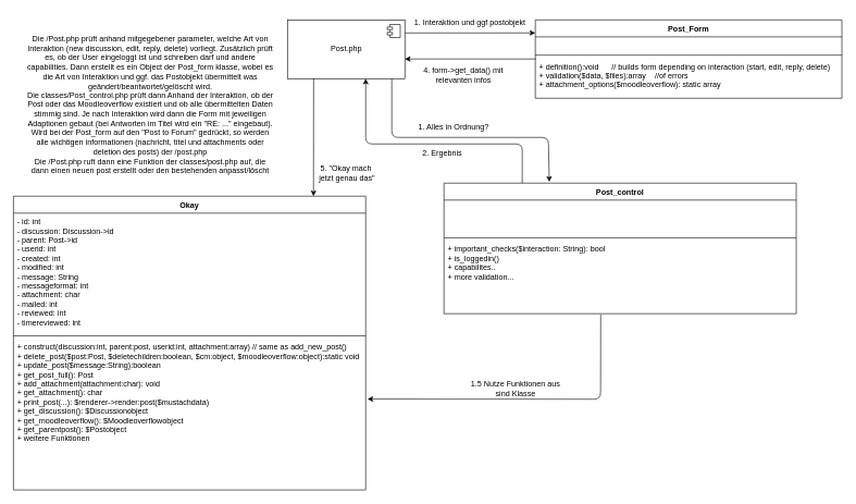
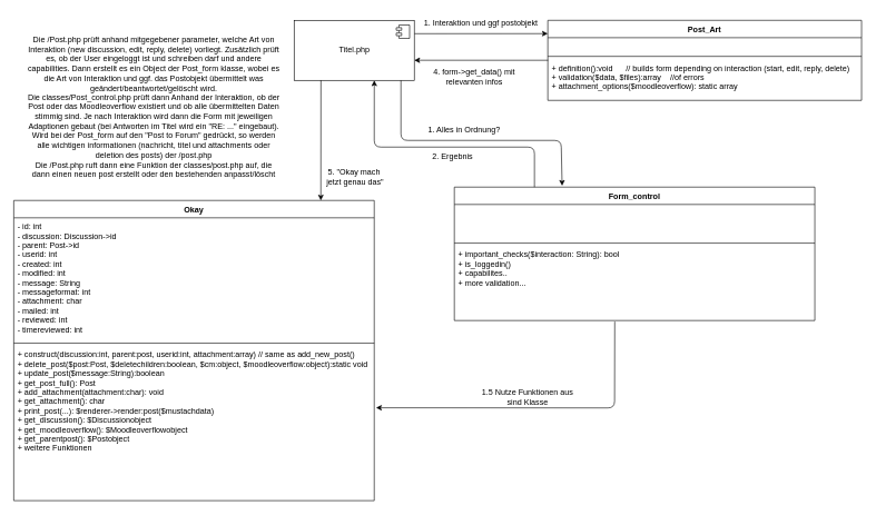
  <mxCell id="0" />
  <mxCell id="1" parent="0" />
  <mxCell id="2" value="Okay" style="swimlane;fontStyle=1;align=center;verticalAlign=top;childLayout=stackLayout;horizontal=1;startSize=26;horizontalStack=0;resizeParent=1;resizeParentMax=0;resizeLast=0;collapsible=1;marginBottom=0;" parent="1" vertex="1"><mxGeometry x="20" y="300" width="540" height="450" as="geometry"><mxRectangle x="-140" y="-60" width="70" height="30" as="alternateBounds" /></mxGeometry></mxCell>
  <mxCell id="3" value="- id: int&#10;- discussion: Discussion-&gt;id&#10;- parent: Post-&gt;id&#10;- userid: int&#10;- created: int&#10;- modified: int&#10;- message: String&#10;- messageformat: int&#10;- attachment: char&#10;- mailed: int&#10;- reviewed: int &#10;- timereviewed: int" style="text;strokeColor=none;fillColor=none;align=left;verticalAlign=top;spacingLeft=4;spacingRight=4;overflow=hidden;rotatable=0;points=[[0,0.5],[1,0.5]];portConstraint=eastwest;" parent="2" vertex="1"><mxGeometry y="26" width="540" height="184" as="geometry" /></mxCell>
  <mxCell id="4" value="" style="line;strokeWidth=1;fillColor=none;align=left;verticalAlign=middle;spacingTop=-1;spacingLeft=3;spacingRight=3;rotatable=0;labelPosition=right;points=[];portConstraint=eastwest;strokeColor=inherit;" parent="2" vertex="1"><mxGeometry y="210" width="540" height="8" as="geometry" /></mxCell>
  <mxCell id="5" value="+ construct(discussion:int, parent:post, userid:int, attachment:array) // same as add_new_post()&#10;+ delete_post($post:Post, $deletechildren:boolean, $cm:object, $moodleoverflow:object):static void&#10;+ update_post($message:String):boolean&#10;+ get_post_full(): Post&#10;+ add_attachment(attachment:char): void&#10;+ get_attachment(): char&#10;+ print_post(...): $renderer-&gt;render:post($mustachdata)&#10;+ get_discussion(): $Discussionobject&#10;+ get_moodleoverflow(): $Moodleoverflowobject&#10;+ get_parentpost(): $Postobject&#10;+ weitere Funktionen" style="text;strokeColor=none;fillColor=none;align=left;verticalAlign=top;spacingLeft=4;spacingRight=4;overflow=hidden;rotatable=0;points=[[0,0.5],[1,0.5]];portConstraint=eastwest;" parent="2" vertex="1"><mxGeometry y="218" width="540" height="232" as="geometry" /></mxCell>
- <mxCell id="6" value="Post_Form" style="swimlane;fontStyle=1;align=center;verticalAlign=top;childLayout=stackLayout;horizontal=1;startSize=26;horizontalStack=0;resizeParent=1;resizeParentMax=0;resizeLast=0;collapsible=1;marginBottom=0;" parent="1" vertex="1"><mxGeometry x="820" y="30" width="470" height="120" as="geometry" /></mxCell>
+ <mxCell id="6" value="Post_Art" style="swimlane;fontStyle=1;align=center;verticalAlign=top;childLayout=stackLayout;horizontal=1;startSize=26;horizontalStack=0;resizeParent=1;resizeParentMax=0;resizeLast=0;collapsible=1;marginBottom=0;" parent="1" vertex="1"><mxGeometry x="820" y="30" width="470" height="120" as="geometry" /></mxCell>
  <mxCell id="7" value=" &#10;" style="text;strokeColor=none;fillColor=none;align=left;verticalAlign=top;spacingLeft=4;spacingRight=4;overflow=hidden;rotatable=0;points=[[0,0.5],[1,0.5]];portConstraint=eastwest;" parent="6" vertex="1"><mxGeometry y="26" width="470" height="24" as="geometry" /></mxCell>
  <mxCell id="8" value="" style="line;strokeWidth=1;fillColor=none;align=left;verticalAlign=middle;spacingTop=-1;spacingLeft=3;spacingRight=3;rotatable=0;labelPosition=right;points=[];portConstraint=eastwest;strokeColor=inherit;" parent="6" vertex="1"><mxGeometry y="50" width="470" height="8" as="geometry" /></mxCell>
  <mxCell id="9" value="+ definition():void      // builds form depending on interaction (start, edit, reply, delete)&#10;+ validation($data, $files):array    //of errors&#10;+ attachment_options($moodleoverflow): static array" style="text;strokeColor=none;fillColor=none;align=left;verticalAlign=top;spacingLeft=4;spacingRight=4;overflow=hidden;rotatable=0;points=[[0,0.5],[1,0.5]];portConstraint=eastwest;" parent="6" vertex="1"><mxGeometry y="58" width="470" height="62" as="geometry" /></mxCell>
  <mxCell id="10" style="edgeStyle=none;html=1;entryX=0;entryY=0.166;entryDx=0;entryDy=0;entryPerimeter=0;" parent="1" target="6" edge="1"><mxGeometry relative="1" as="geometry"><mxPoint x="620" y="50" as="sourcePoint" /></mxGeometry></mxCell>
- <mxCell id="11" value="Post.php&lt;br&gt;" style="html=1;dropTarget=0;" parent="1" vertex="1"><mxGeometry x="440" y="30" width="180" height="90" as="geometry" /></mxCell>
+ <mxCell id="11" value="Titel.php&lt;br&gt;" style="html=1;dropTarget=0;" parent="1" vertex="1"><mxGeometry x="440" y="30" width="180" height="90" as="geometry" /></mxCell>
  <mxCell id="12" value="" style="shape=module;jettyWidth=8;jettyHeight=4;" parent="11" vertex="1"><mxGeometry x="1" width="20" height="20" relative="1" as="geometry"><mxPoint x="-27" y="7" as="offset" /></mxGeometry></mxCell>
  <mxCell id="13" value="Die /Post.php prüft anhand mitgegebener parameter, welche Art von Interaktion (new discussion, edit, reply, delete) vorliegt. Zusätzlich prüft es, ob der User eingeloggt ist und schreiben darf und andere capabilities. Dann erstellt es ein Object der Post_form klasse, wobei es die Art von Interaktion und ggf. das Postobjekt übermittelt was geändert/beantwortet/gelöscht wird.&lt;br&gt;Die classes/Post_control.php prüft dann Anhand der Interaktion, ob der Post oder das Moodleoverflow existiert und ob alle übermittelten Daten stimmig sind. Je nach Interaktion wird dann die Form mit jeweiligen Adaptionen gebaut (bei Antworten im Titel wird ein &quot;RE: ...&quot; eingebaut).&lt;br&gt;Wird bei der Post_form auf den &quot;Post to Forum&quot; gedrückt, so werden alle wichtigen informationen (nachricht, titel und attachments oder deletion des posts) der /post.php&lt;br&gt;Die /Post.php ruft dann eine Funktion der classes/post.php auf, die dann einen neuen post erstellt oder den bestehenden anpasst/löscht" style="text;html=1;strokeColor=none;fillColor=none;align=center;verticalAlign=middle;whiteSpace=wrap;rounded=0;" parent="1" vertex="1"><mxGeometry x="40" y="50" width="380" height="220" as="geometry" /></mxCell>
  <mxCell id="14" value="" style="endArrow=classic;html=1;exitX=0.001;exitY=0.03;exitDx=0;exitDy=0;exitPerimeter=0;entryX=1;entryY=0.665;entryDx=0;entryDy=0;entryPerimeter=0;" parent="1" source="9" target="11" edge="1"><mxGeometry width="50" height="50" relative="1" as="geometry"><mxPoint x="780" y="160" as="sourcePoint" /><mxPoint x="830" y="110" as="targetPoint" /></mxGeometry></mxCell>
  <mxCell id="15" value="" style="endArrow=classic;html=1;exitX=0.223;exitY=0.998;exitDx=0;exitDy=0;exitPerimeter=0;" parent="1" source="11" edge="1"><mxGeometry width="50" height="50" relative="1" as="geometry"><mxPoint x="530" y="340" as="sourcePoint" /><mxPoint x="480" y="300" as="targetPoint" /></mxGeometry></mxCell>
  <mxCell id="16" value="1. Interaktion und ggf postobjekt" style="text;html=1;strokeColor=none;fillColor=none;align=center;verticalAlign=middle;whiteSpace=wrap;rounded=0;" parent="1" vertex="1"><mxGeometry x="630" y="20" width="180" height="30" as="geometry" /></mxCell>
  <mxCell id="17" value="4. form-&amp;gt;get_data() mit relevanten infos" style="text;html=1;strokeColor=none;fillColor=none;align=center;verticalAlign=middle;whiteSpace=wrap;rounded=0;" parent="1" vertex="1"><mxGeometry x="635" y="100" width="150" height="30" as="geometry" /></mxCell>
  <mxCell id="18" value="5. &quot;Okay mach&lt;br&gt;&amp;nbsp;jetzt genau das&quot;" style="text;html=1;strokeColor=none;fillColor=none;align=center;verticalAlign=middle;whiteSpace=wrap;rounded=0;" parent="1" vertex="1"><mxGeometry x="480" y="250" width="100" height="30" as="geometry" /></mxCell>
- <mxCell id="19" value="Post_control" style="swimlane;fontStyle=1;align=center;verticalAlign=top;childLayout=stackLayout;horizontal=1;startSize=26;horizontalStack=0;resizeParent=1;resizeParentMax=0;resizeLast=0;collapsible=1;marginBottom=0;" vertex="1" parent="1"><mxGeometry x="680" y="280" width="540" height="200" as="geometry"><mxRectangle x="-140" y="-60" width="70" height="30" as="alternateBounds" /></mxGeometry></mxCell>
+ <mxCell id="19" value="Form_control" style="swimlane;fontStyle=1;align=center;verticalAlign=top;childLayout=stackLayout;horizontal=1;startSize=26;horizontalStack=0;resizeParent=1;resizeParentMax=0;resizeLast=0;collapsible=1;marginBottom=0;" vertex="1" parent="1"><mxGeometry x="680" y="280" width="540" height="200" as="geometry"><mxRectangle x="-140" y="-60" width="70" height="30" as="alternateBounds" /></mxGeometry></mxCell>
  <mxCell id="20" value="  " style="text;strokeColor=none;fillColor=none;align=left;verticalAlign=top;spacingLeft=4;spacingRight=4;overflow=hidden;rotatable=0;points=[[0,0.5],[1,0.5]];portConstraint=eastwest;" vertex="1" parent="19"><mxGeometry y="26" width="540" height="54" as="geometry" /></mxCell>
  <mxCell id="21" value="" style="line;strokeWidth=1;fillColor=none;align=left;verticalAlign=middle;spacingTop=-1;spacingLeft=3;spacingRight=3;rotatable=0;labelPosition=right;points=[];portConstraint=eastwest;strokeColor=inherit;" vertex="1" parent="19"><mxGeometry y="80" width="540" height="8" as="geometry" /></mxCell>
  <mxCell id="22" value="+ important_checks($interaction: String): bool&#10;+ is_loggedin()&#10;+ capabilites..&#10;+ more validation...&#10;" style="text;strokeColor=none;fillColor=none;align=left;verticalAlign=top;spacingLeft=4;spacingRight=4;overflow=hidden;rotatable=0;points=[[0,0.5],[1,0.5]];portConstraint=eastwest;" vertex="1" parent="19"><mxGeometry y="88" width="540" height="112" as="geometry" /></mxCell>
  <mxCell id="23" value="" style="endArrow=classic;html=1;entryX=0.299;entryY=-0.01;entryDx=0;entryDy=0;entryPerimeter=0;" edge="1" parent="1" target="19"><mxGeometry width="50" height="50" relative="1" as="geometry"><mxPoint x="600" y="120" as="sourcePoint" /><mxPoint x="770" y="210" as="targetPoint" /><Array as="points"><mxPoint x="600" y="210" /><mxPoint x="840" y="210" /></Array></mxGeometry></mxCell>
  <mxCell id="24" value="1. Alles in Ordnung?" style="text;html=1;strokeColor=none;fillColor=none;align=center;verticalAlign=middle;whiteSpace=wrap;rounded=0;" vertex="1" parent="1"><mxGeometry x="615" y="180" width="160" height="30" as="geometry" /></mxCell>
  <mxCell id="25" value="" style="endArrow=classic;html=1;entryX=0.667;entryY=1;entryDx=0;entryDy=0;entryPerimeter=0;" edge="1" parent="1" target="11"><mxGeometry width="50" height="50" relative="1" as="geometry"><mxPoint x="800" y="280" as="sourcePoint" /><mxPoint x="851.46" y="288" as="targetPoint" /><Array as="points"><mxPoint x="800" y="220" /><mxPoint x="560" y="220" /></Array></mxGeometry></mxCell>
  <mxCell id="26" value="2. Ergebnis" style="text;html=1;strokeColor=none;fillColor=none;align=center;verticalAlign=middle;whiteSpace=wrap;rounded=0;" vertex="1" parent="1"><mxGeometry x="620" y="220" width="115" height="30" as="geometry" /></mxCell>
  <mxCell id="27" value="" style="endArrow=classic;html=1;exitX=0.445;exitY=1.014;exitDx=0;exitDy=0;exitPerimeter=0;entryX=1.005;entryY=0.4;entryDx=0;entryDy=0;entryPerimeter=0;" edge="1" parent="1" source="22" target="5"><mxGeometry width="50" height="50" relative="1" as="geometry"><mxPoint x="900" y="580" as="sourcePoint" /><mxPoint x="920" y="650" as="targetPoint" /><Array as="points"><mxPoint x="920" y="611" /></Array></mxGeometry></mxCell>
  <mxCell id="28" value="1.5 Nutze Funktionen aus sind Klasse&lt;br&gt;" style="text;html=1;strokeColor=none;fillColor=none;align=center;verticalAlign=middle;whiteSpace=wrap;rounded=0;" vertex="1" parent="1"><mxGeometry x="710" y="580" width="160" height="30" as="geometry" /></mxCell>
